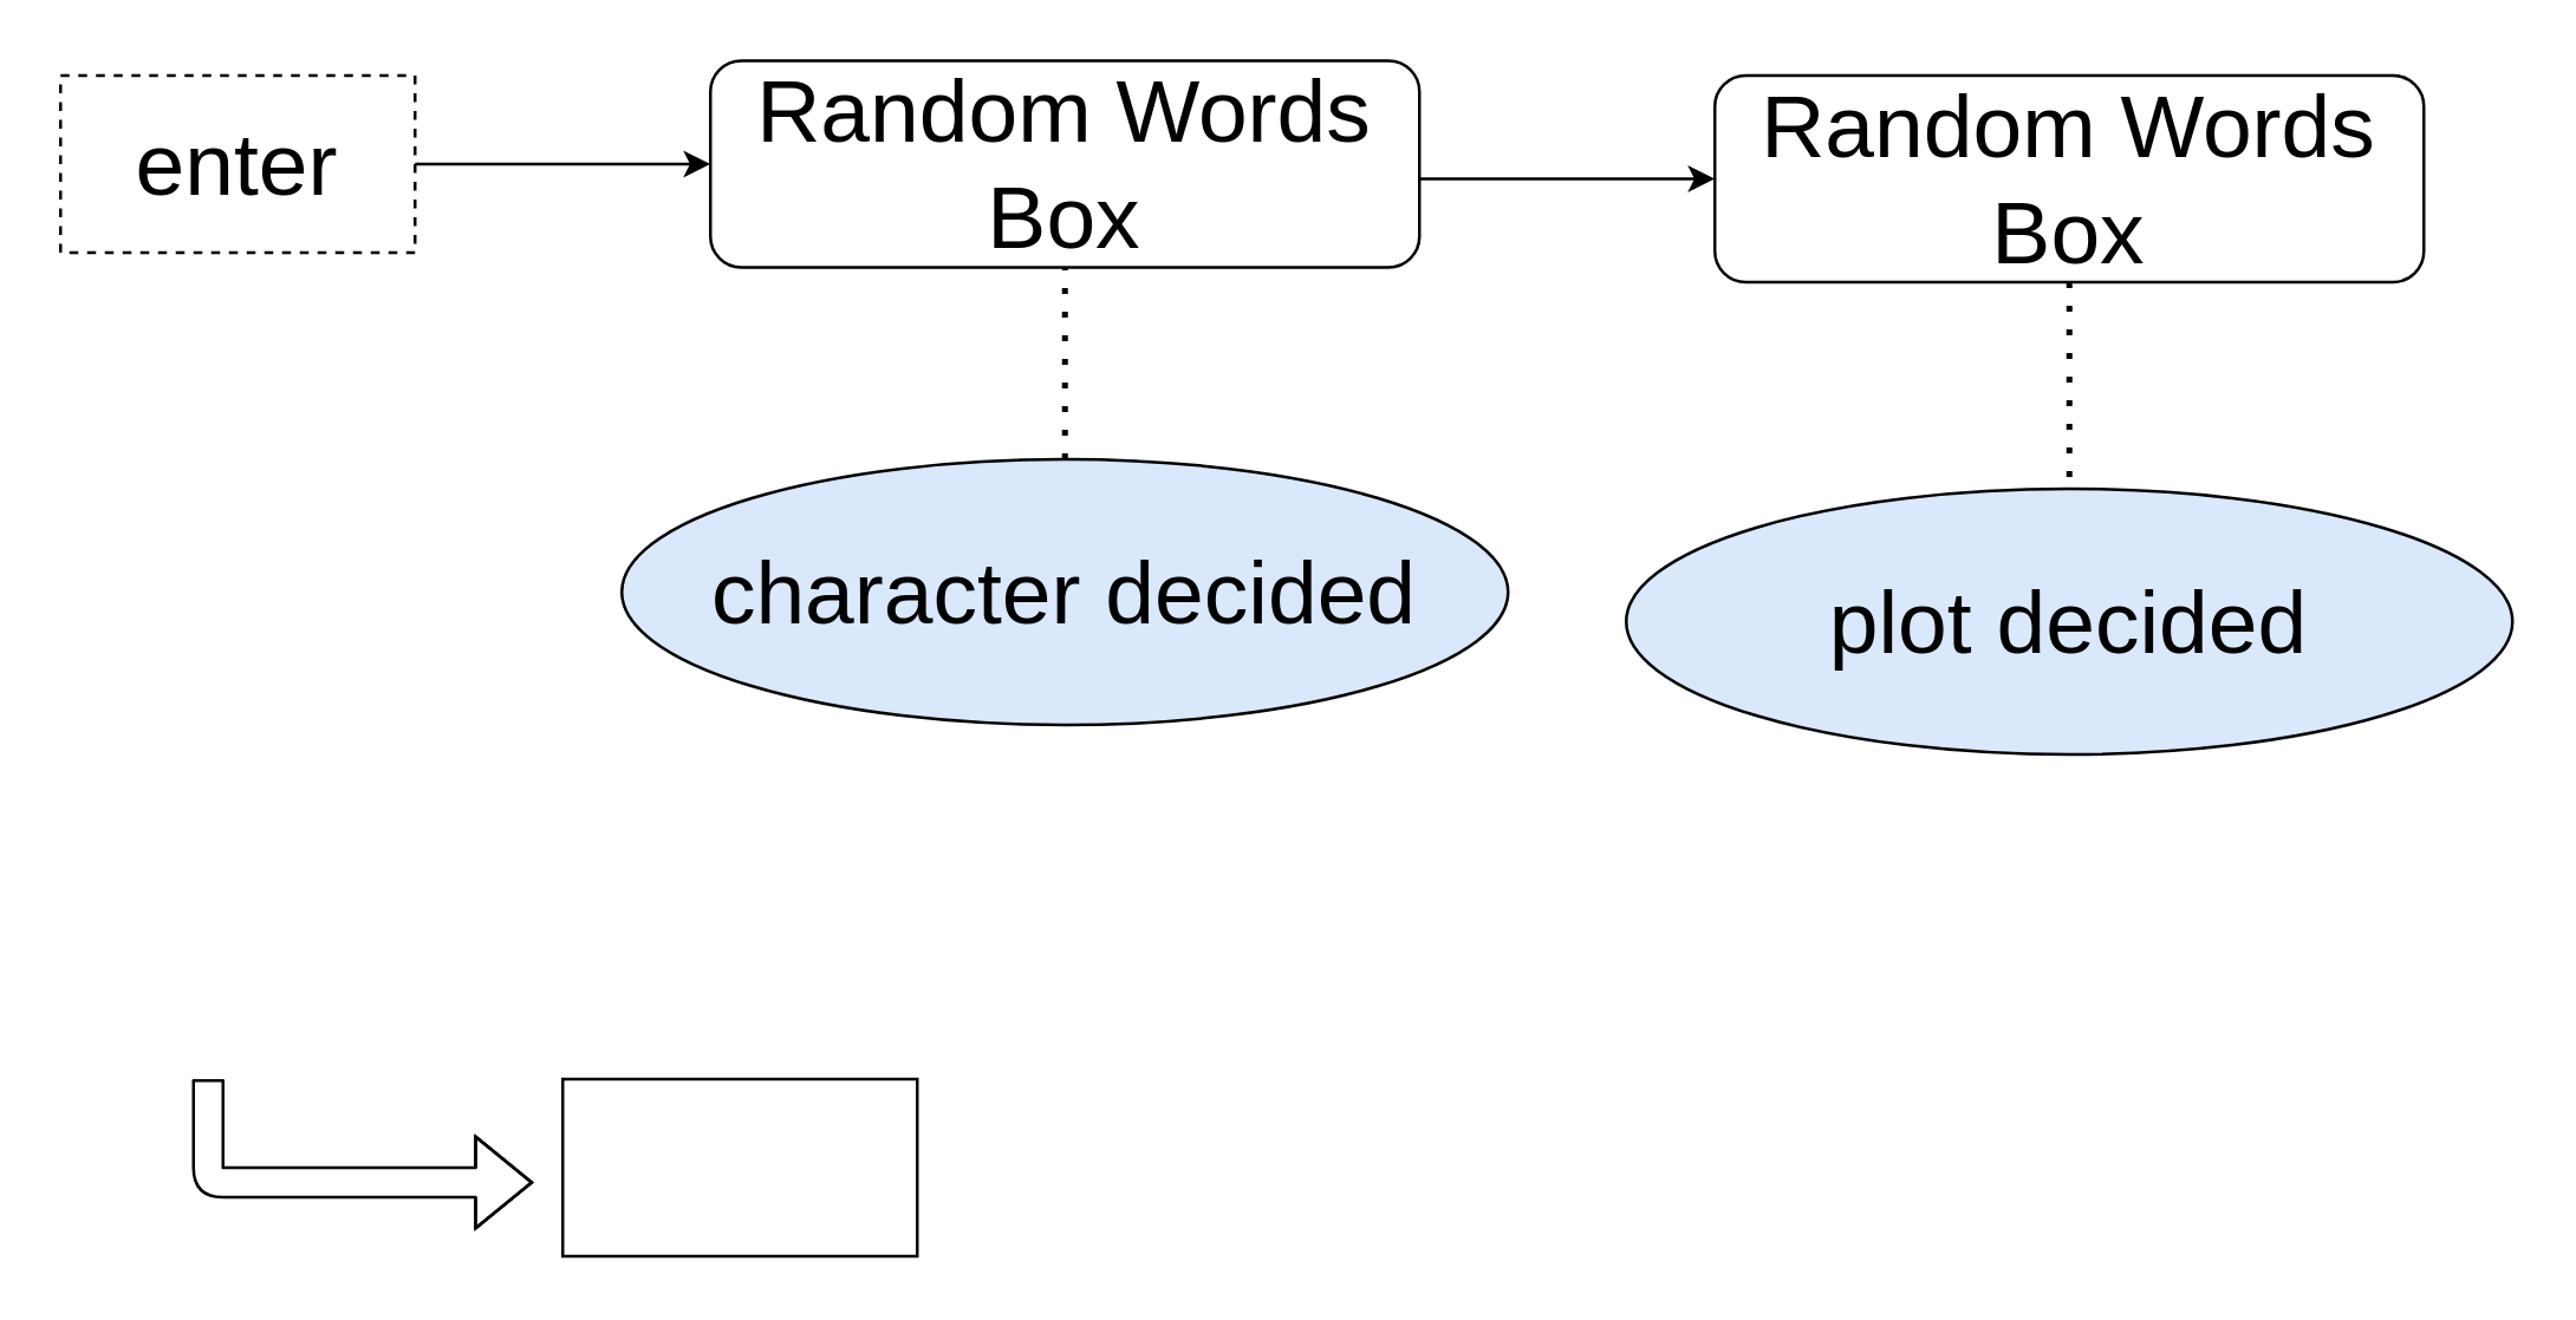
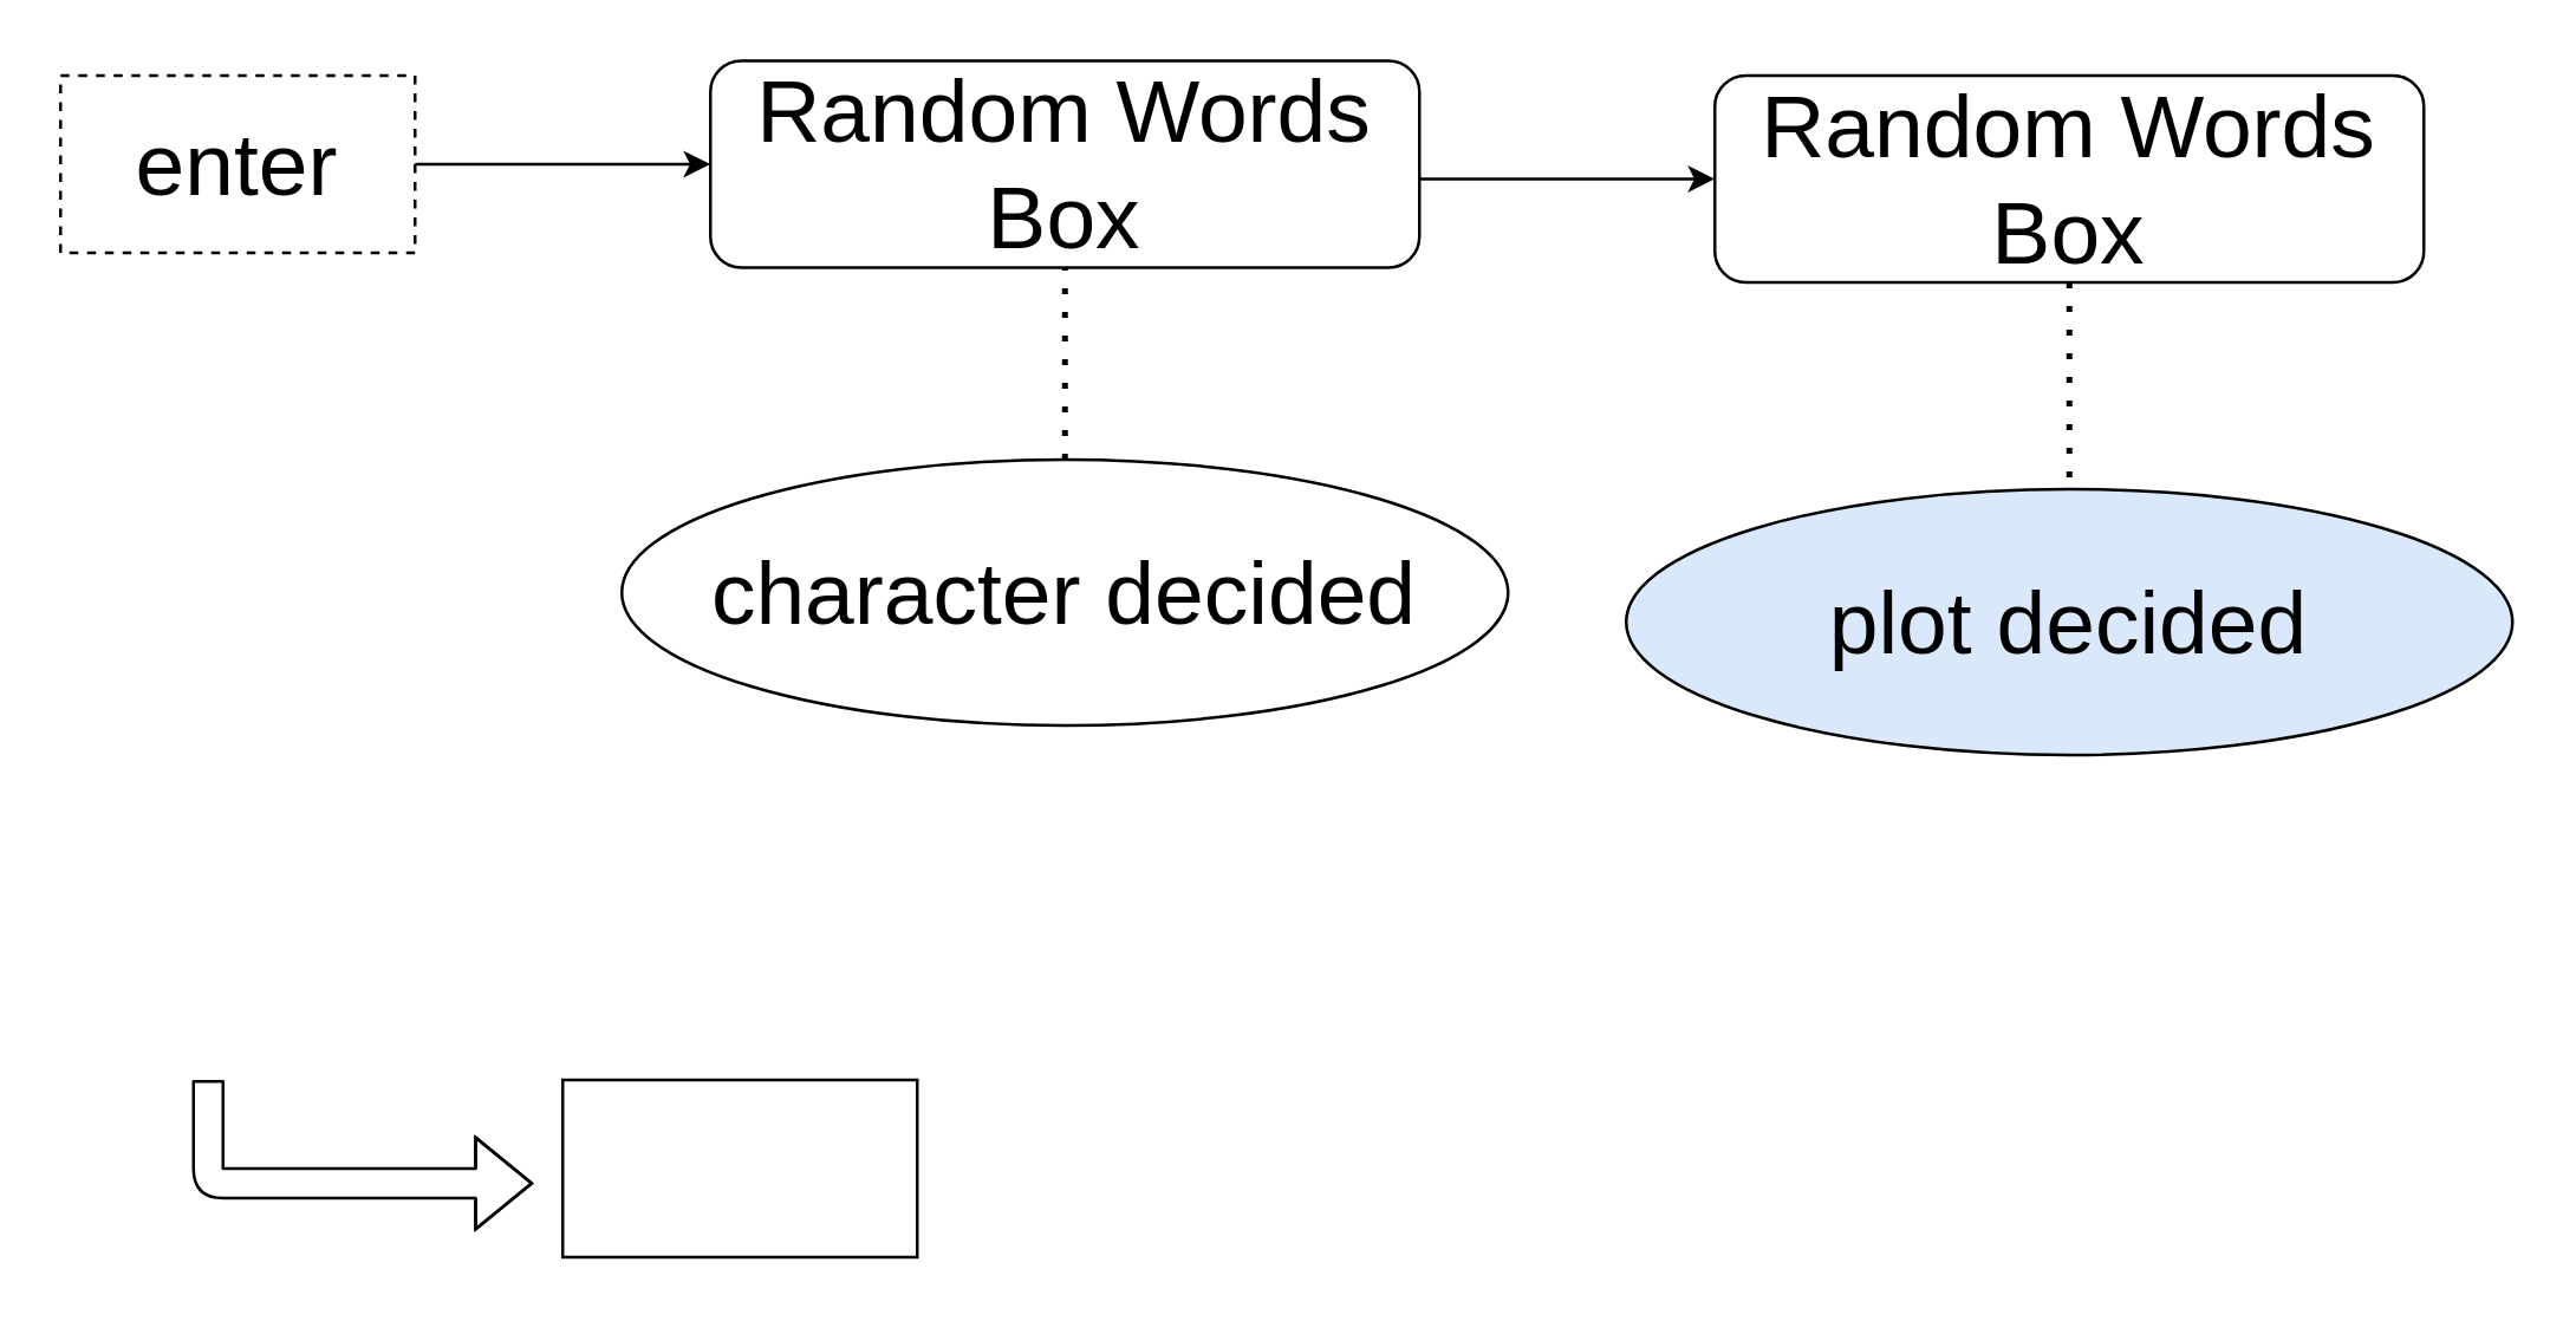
  <mxCell id="0" />
  <mxCell id="1" parent="0" />
  <mxCell id="2" value="&lt;span style=&quot;font-size: 30px&quot;&gt;enter&lt;/span&gt;" style="rounded=0;whiteSpace=wrap;html=1;dashed=1;" vertex="1" parent="1"><mxGeometry x="20" y="25" width="120" height="60" as="geometry" /></mxCell>
  <mxCell id="3" value="" style="endArrow=classic;html=1;fontSize=30;exitX=1;exitY=0.5;exitDx=0;exitDy=0;" edge="1" parent="1" source="2"><mxGeometry width="50" height="50" relative="1" as="geometry"><mxPoint x="150" y="65" as="sourcePoint" /><mxPoint x="240" y="55" as="targetPoint" /></mxGeometry></mxCell>
  <mxCell id="4" value="Random Words Box" style="rounded=1;whiteSpace=wrap;html=1;fontSize=30;" vertex="1" parent="1"><mxGeometry x="240" y="20" width="240" height="70" as="geometry" /></mxCell>
  <mxCell id="5" value="Random Words Box" style="rounded=1;whiteSpace=wrap;html=1;fontSize=30;" vertex="1" parent="1"><mxGeometry x="580" y="25" width="240" height="70" as="geometry" /></mxCell>
  <mxCell id="6" value="" style="endArrow=classic;html=1;fontSize=30;exitX=1;exitY=0.5;exitDx=0;exitDy=0;" edge="1" parent="1"><mxGeometry width="50" height="50" relative="1" as="geometry"><mxPoint x="480" y="60" as="sourcePoint" /><mxPoint x="580" y="60" as="targetPoint" /></mxGeometry></mxCell>
  <mxCell id="7" value="" style="endArrow=none;dashed=1;html=1;dashPattern=1 3;strokeWidth=2;fontSize=30;" edge="1" parent="1" source="5"><mxGeometry width="50" height="50" relative="1" as="geometry"><mxPoint x="700" y="145" as="sourcePoint" /><mxPoint x="700" y="175" as="targetPoint" /></mxGeometry></mxCell>
  <mxCell id="8" value="" style="endArrow=none;dashed=1;html=1;dashPattern=1 3;strokeWidth=2;fontSize=30;entryX=0.5;entryY=1;entryDx=0;entryDy=0;" edge="1" parent="1" target="4"><mxGeometry width="50" height="50" relative="1" as="geometry"><mxPoint x="360" y="155" as="sourcePoint" /><mxPoint x="450" y="155" as="targetPoint" /></mxGeometry></mxCell>
- <mxCell id="9" value="character decided" style="ellipse;whiteSpace=wrap;html=1;fontSize=30;fillColor=#dae8fc;" vertex="1" parent="1"><mxGeometry x="210" y="155" width="300" height="90" as="geometry" /></mxCell>
+ <mxCell id="9" value="character decided" style="ellipse;whiteSpace=wrap;html=1;fontSize=30;" vertex="1" parent="1"><mxGeometry x="210" y="155" width="300" height="90" as="geometry" /></mxCell>
  <mxCell id="10" value="plot&amp;nbsp;decided" style="ellipse;whiteSpace=wrap;html=1;fontSize=30;fillColor=#dae8fc;" vertex="1" parent="1"><mxGeometry x="550" y="165" width="300" height="90" as="geometry" /></mxCell>
  <mxCell id="11" value="" style="shape=flexArrow;endArrow=classic;html=1;fontSize=30;" edge="1" parent="1"><mxGeometry width="50" height="50" relative="1" as="geometry"><mxPoint x="70" y="365" as="sourcePoint" /><mxPoint x="180" y="400" as="targetPoint" /><Array as="points"><mxPoint x="70" y="400" /></Array></mxGeometry></mxCell>
  <mxCell id="12" value="" style="rounded=0;whiteSpace=wrap;html=1;fontSize=30;" vertex="1" parent="1"><mxGeometry x="190" y="365" width="120" height="60" as="geometry" /></mxCell>
